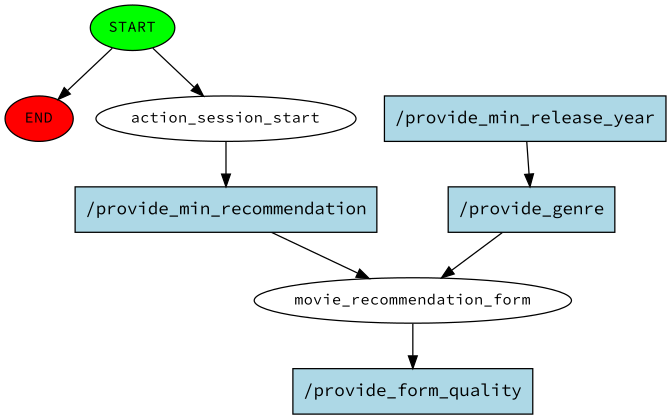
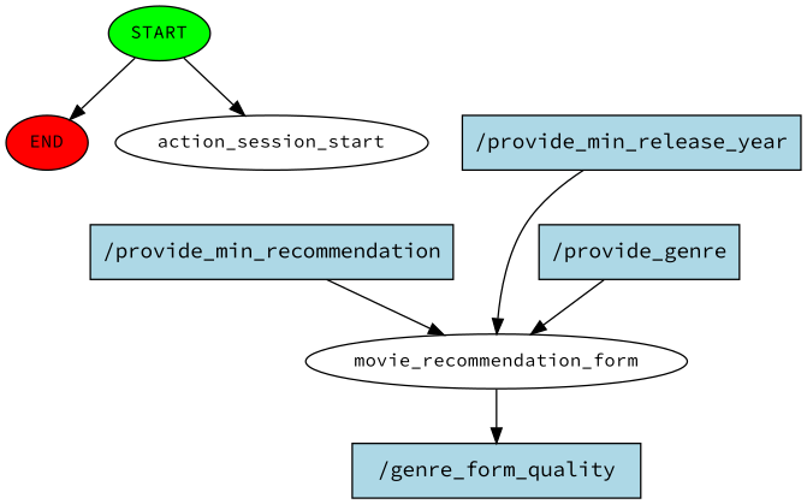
  digraph {
    fontname="Source Code Pro"
    node [fillcolor=lightblue fontname="Source Code Pro" style=filled]
    edge [fontname="Source Code Pro"]
    n1 [fillcolor=green fontsize=12 label=START]
    n2 [fillcolor=red fontsize=12 label=END]
    n3 [fontsize=12 label=action_session_start fillcolor="" style=""]
    n4 [label="/provide_min_recommendation" shape=rect]
    n5 [fontsize=12 label=movie_recommendation_form fillcolor="" style=""]
-   n6 [label="/provide_form_quality" shape=rect]
+   n6 [label="/genre_form_quality" shape=rect]
    n7 [label="/provide_min_release_year" shape=rect]
    n8 [label="/provide_genre" shape=rect]
    n1 -> n2
    n1 -> n3
-   n3 -> n4
    n4 -> n5
    n5 -> n6
-   n7 -> n8
+   n7 -> n5
    n8 -> n5
  }
